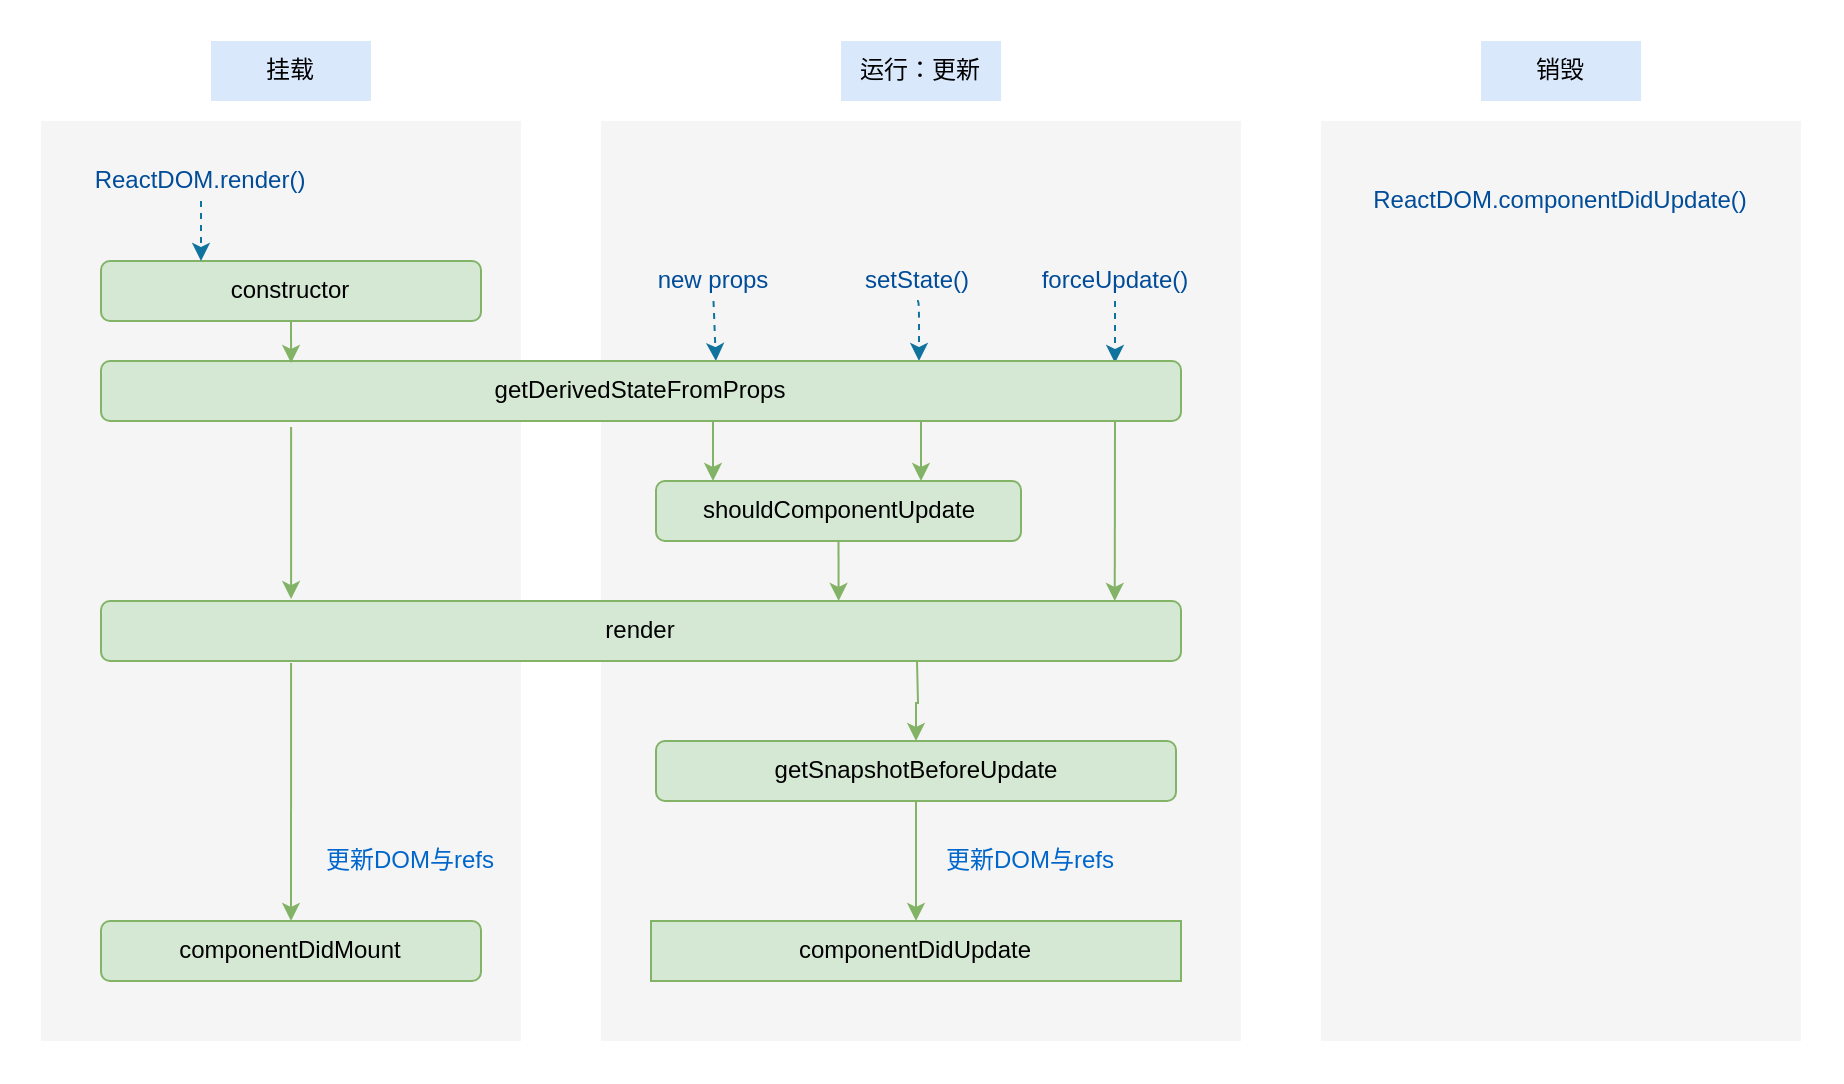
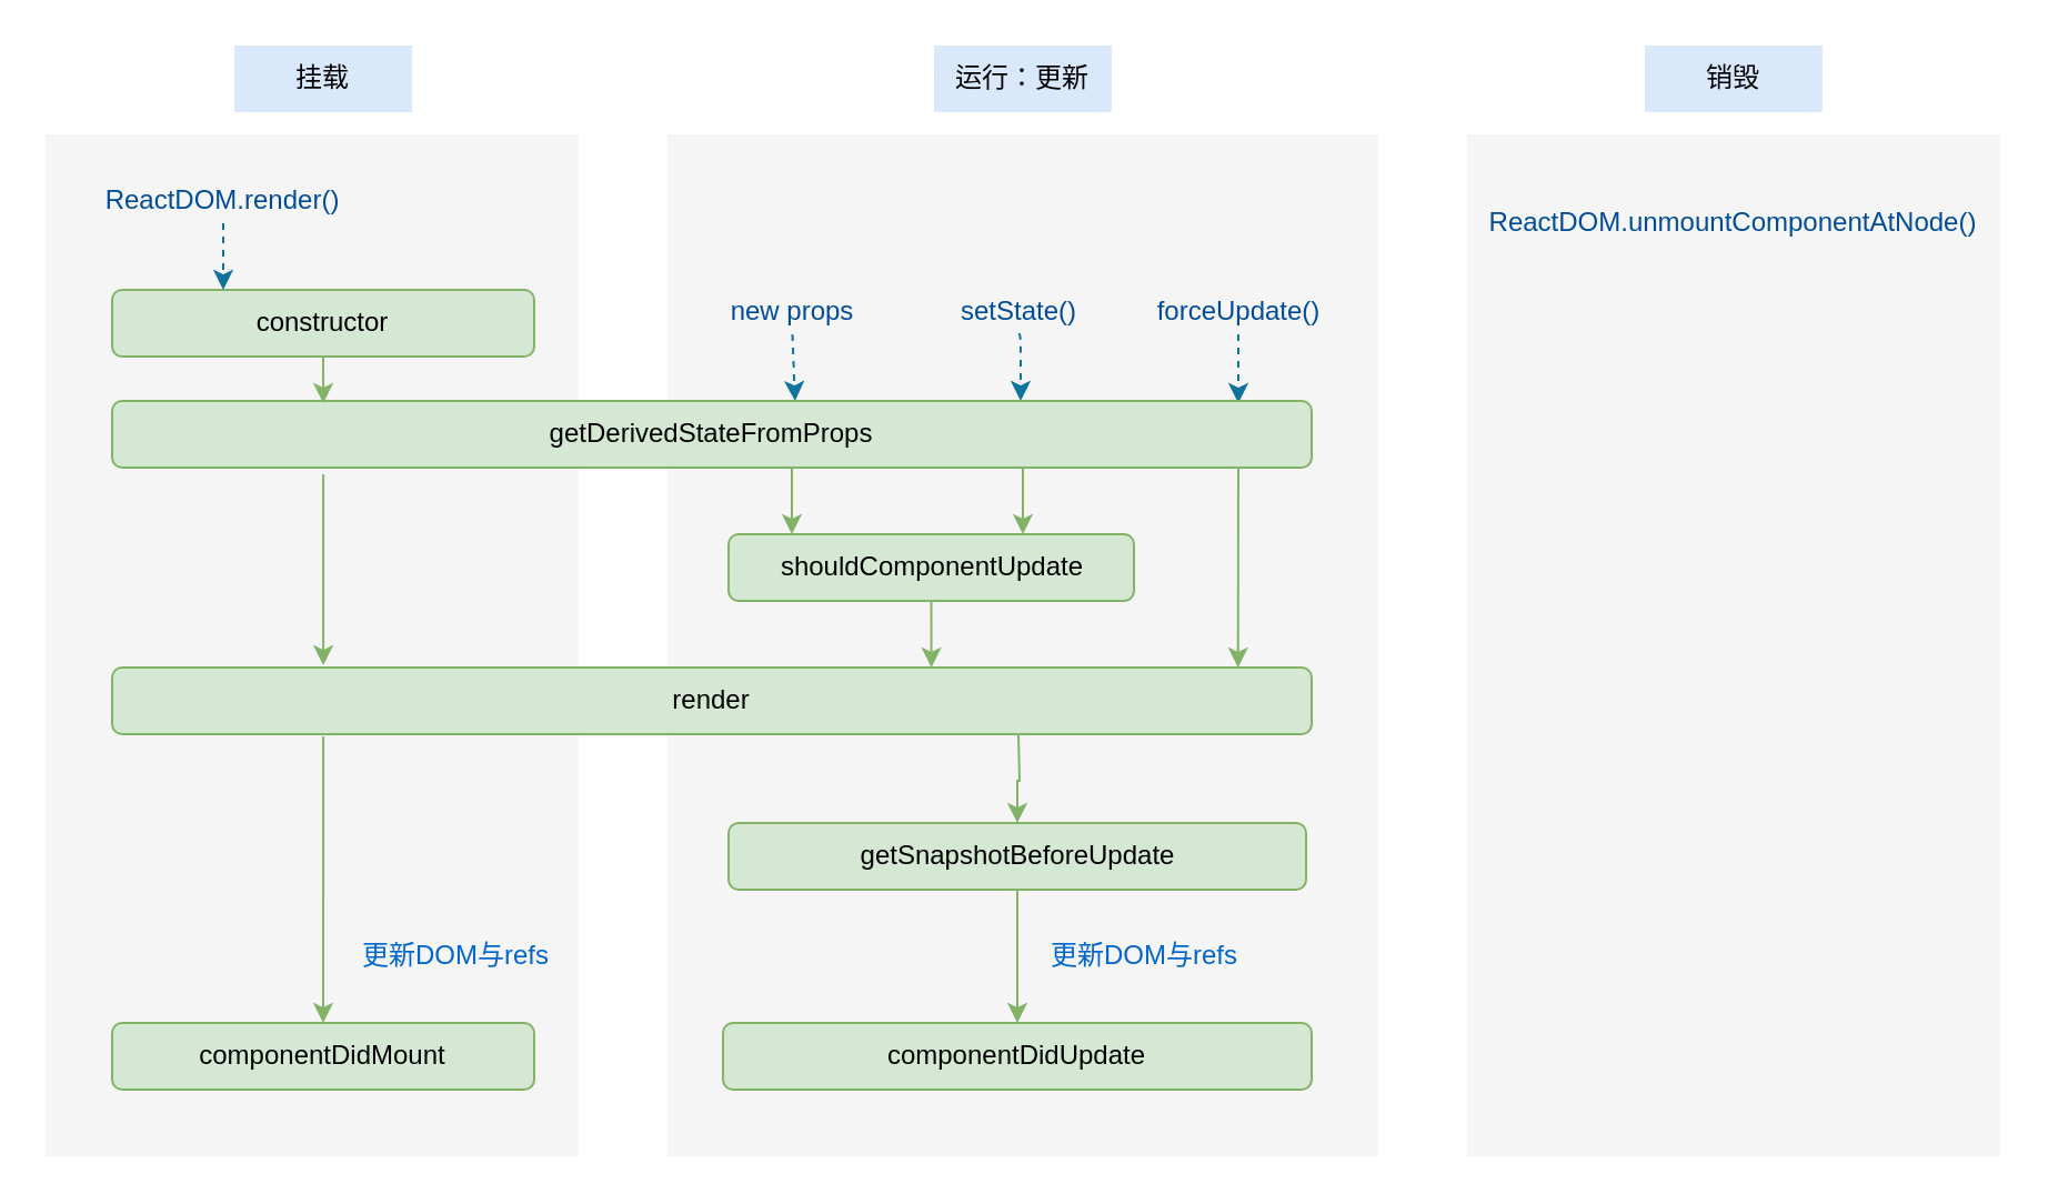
  <mxCell id="0" />
  <mxCell id="1" parent="0" />
  <mxCell id="2" value="" style="rounded=0;whiteSpace=wrap;html=1;fillColor=#f5f5f5;strokeColor=none;fontColor=#333333;dashed=1;dashPattern=1 2;" parent="1" vertex="1"><mxGeometry x="660" y="60" width="240" height="460" as="geometry" /></mxCell>
  <mxCell id="3" value="挂载" style="text;html=1;strokeColor=none;fillColor=#dae8fc;align=center;verticalAlign=middle;whiteSpace=wrap;rounded=0;" parent="1" vertex="1"><mxGeometry x="105" y="20" width="80" height="30" as="geometry" /></mxCell>
  <mxCell id="4" value="" style="rounded=0;whiteSpace=wrap;html=1;fillColor=#f5f5f5;strokeColor=none;fontColor=#333333;dashed=1;dashPattern=1 2;" parent="1" vertex="1"><mxGeometry x="20" y="60" width="240" height="460" as="geometry" /></mxCell>
  <mxCell id="5" value="constructor" style="rounded=1;whiteSpace=wrap;html=1;fillColor=#d5e8d4;strokeColor=#82b366;" parent="1" vertex="1"><mxGeometry x="50" y="130" width="190" height="30" as="geometry" /></mxCell>
  <mxCell id="6" value="" style="rounded=0;whiteSpace=wrap;html=1;fillColor=#f5f5f5;strokeColor=none;fontColor=#333333;dashed=1;dashPattern=1 2;" parent="1" vertex="1"><mxGeometry x="300" y="60" width="320" height="460" as="geometry" /></mxCell>
  <mxCell id="7" value="shouldComponentUpdate" style="rounded=1;whiteSpace=wrap;html=1;fillColor=#d5e8d4;strokeColor=#82b366;" parent="1" vertex="1"><mxGeometry x="327.5" y="240" width="182.5" height="30" as="geometry" /></mxCell>
  <mxCell id="8" style="edgeStyle=orthogonalEdgeStyle;rounded=0;orthogonalLoop=1;jettySize=auto;html=1;entryX=0.5;entryY=0;entryDx=0;entryDy=0;fontColor=#004C99;fillColor=#d5e8d4;strokeColor=#82b366;" parent="1" target="14" edge="1"><mxGeometry relative="1" as="geometry"><mxPoint x="458" y="330" as="sourcePoint" /></mxGeometry></mxCell>
  <mxCell id="9" value="componentDidMount" style="rounded=1;whiteSpace=wrap;html=1;fillColor=#d5e8d4;strokeColor=#82b366;" parent="1" vertex="1"><mxGeometry x="50" y="460" width="190" height="30" as="geometry" /></mxCell>
- <mxCell id="10" value="componentDidUpdate" style="whiteSpace=wrap;html=1;fillColor=#d5e8d4;strokeColor=#82b366;rounded=0;" parent="1" vertex="1"><mxGeometry x="325" y="460" width="265" height="30" as="geometry" /></mxCell>
+ <mxCell id="10" value="componentDidUpdate" style="rounded=1;whiteSpace=wrap;html=1;fillColor=#d5e8d4;strokeColor=#82b366;" parent="1" vertex="1"><mxGeometry x="325" y="460" width="265" height="30" as="geometry" /></mxCell>
  <mxCell id="11" style="edgeStyle=orthogonalEdgeStyle;rounded=0;orthogonalLoop=1;jettySize=auto;html=1;fillColor=#d5e8d4;strokeColor=#82b366;entryX=0.5;entryY=0;entryDx=0;entryDy=0;exitX=0.176;exitY=1.033;exitDx=0;exitDy=0;exitPerimeter=0;" parent="1" source="12" target="9" edge="1"><mxGeometry relative="1" as="geometry"><mxPoint x="145" y="410" as="targetPoint" /></mxGeometry></mxCell>
  <mxCell id="12" value="render" style="rounded=1;whiteSpace=wrap;html=1;fillColor=#d5e8d4;strokeColor=#82b366;" parent="1" vertex="1"><mxGeometry x="50" y="300" width="540" height="30" as="geometry" /></mxCell>
  <mxCell id="13" style="edgeStyle=orthogonalEdgeStyle;rounded=0;orthogonalLoop=1;jettySize=auto;html=1;fontColor=#004C99;fillColor=#d5e8d4;strokeColor=#82b366;" parent="1" source="14" target="10" edge="1"><mxGeometry relative="1" as="geometry" /></mxCell>
  <mxCell id="14" value="getSnapshotBeforeUpdate" style="rounded=1;whiteSpace=wrap;html=1;fillColor=#d5e8d4;strokeColor=#82b366;" parent="1" vertex="1"><mxGeometry x="327.5" y="370" width="260" height="30" as="geometry" /></mxCell>
  <mxCell id="15" value="运行：更新" style="text;html=1;strokeColor=none;fillColor=#dae8fc;align=center;verticalAlign=middle;whiteSpace=wrap;rounded=0;" parent="1" vertex="1"><mxGeometry x="420" y="20" width="80" height="30" as="geometry" /></mxCell>
  <mxCell id="16" value="销毁" style="text;html=1;strokeColor=none;fillColor=#dae8fc;align=center;verticalAlign=middle;whiteSpace=wrap;rounded=0;" parent="1" vertex="1"><mxGeometry x="740" y="20" width="80" height="30" as="geometry" /></mxCell>
  <mxCell id="17" value="ReactDOM.render()" style="text;html=1;strokeColor=none;fillColor=none;align=center;verticalAlign=middle;whiteSpace=wrap;rounded=0;fontColor=#004C99;" parent="1" vertex="1"><mxGeometry x="50" y="80" width="100" height="20" as="geometry" /></mxCell>
  <mxCell id="18" value="new props" style="text;html=1;strokeColor=none;fillColor=none;align=center;verticalAlign=middle;whiteSpace=wrap;rounded=0;fontColor=#004C99;" parent="1" vertex="1"><mxGeometry x="323.75" y="130" width="65" height="20" as="geometry" /></mxCell>
  <mxCell id="19" value="" style="endArrow=classic;html=1;fontColor=#004C99;exitX=0.5;exitY=1;exitDx=0;exitDy=0;entryX=0.25;entryY=0;entryDx=0;entryDy=0;fillColor=#b1ddf0;strokeColor=#10739e;rounded=1;dashed=1;" parent="1" source="17" edge="1"><mxGeometry width="50" height="50" relative="1" as="geometry"><mxPoint x="200" y="120" as="sourcePoint" /><mxPoint x="100" y="130" as="targetPoint" /></mxGeometry></mxCell>
- <mxCell id="20" value="ReactDOM.componentDidUpdate()" style="text;html=1;strokeColor=none;fillColor=none;align=center;verticalAlign=middle;whiteSpace=wrap;rounded=0;fontColor=#004C99;" parent="1" vertex="1"><mxGeometry x="670" y="90" width="220" height="20" as="geometry" /></mxCell>
+ <mxCell id="20" value="ReactDOM.unmountComponentAtNode()" style="text;html=1;strokeColor=none;fillColor=none;align=center;verticalAlign=middle;whiteSpace=wrap;rounded=0;fontColor=#004C99;" parent="1" vertex="1"><mxGeometry x="670" y="90" width="220" height="20" as="geometry" /></mxCell>
  <mxCell id="21" style="edgeStyle=orthogonalEdgeStyle;rounded=1;orthogonalLoop=1;jettySize=auto;html=1;entryX=0.5;entryY=0;entryDx=0;entryDy=0;fontColor=#004C99;fillColor=#b1ddf0;strokeColor=#10739e;dashed=1;" parent="1" edge="1"><mxGeometry relative="1" as="geometry"><mxPoint x="459" y="180" as="targetPoint" /><mxPoint x="458" y="150" as="sourcePoint" /></mxGeometry></mxCell>
  <mxCell id="22" value="setState()" style="text;html=1;strokeColor=none;fillColor=none;align=center;verticalAlign=middle;whiteSpace=wrap;rounded=0;fontColor=#004C99;" parent="1" vertex="1"><mxGeometry x="426.25" y="130" width="65" height="20" as="geometry" /></mxCell>
  <mxCell id="23" value="forceUpdate()" style="text;html=1;strokeColor=none;fillColor=none;align=center;verticalAlign=middle;whiteSpace=wrap;rounded=0;fontColor=#004C99;" parent="1" vertex="1"><mxGeometry x="524.75" y="130" width="65" height="20" as="geometry" /></mxCell>
  <mxCell id="24" value="" style="endArrow=classic;html=1;exitX=0.5;exitY=1;exitDx=0;exitDy=0;entryX=0.113;entryY=0;entryDx=0;entryDy=0;entryPerimeter=0;fillColor=#b1ddf0;strokeColor=#10739e;rounded=1;dashed=1;" parent="1" source="18" edge="1"><mxGeometry width="50" height="50" relative="1" as="geometry"><mxPoint x="378.75" y="90" as="sourcePoint" /><mxPoint x="357.445" y="180" as="targetPoint" /></mxGeometry></mxCell>
  <mxCell id="25" value="" style="endArrow=classic;html=1;fillColor=#b1ddf0;strokeColor=#10739e;rounded=1;dashed=1;" parent="1" edge="1"><mxGeometry width="50" height="50" relative="1" as="geometry"><mxPoint x="557" y="150" as="sourcePoint" /><mxPoint x="557" y="181" as="targetPoint" /></mxGeometry></mxCell>
  <mxCell id="26" style="edgeStyle=orthogonalEdgeStyle;rounded=0;orthogonalLoop=1;jettySize=auto;html=1;entryX=0.176;entryY=-0.033;entryDx=0;entryDy=0;fillColor=#d5e8d4;strokeColor=#82b366;exitX=0.176;exitY=1.1;exitDx=0;exitDy=0;exitPerimeter=0;entryPerimeter=0;" parent="1" source="27" target="12" edge="1"><mxGeometry relative="1" as="geometry" /></mxCell>
  <mxCell id="27" value="getDerivedStateFromProps" style="rounded=1;whiteSpace=wrap;html=1;fillColor=#d5e8d4;strokeColor=#82b366;" parent="1" vertex="1"><mxGeometry x="50" y="180" width="540" height="30" as="geometry" /></mxCell>
  <mxCell id="28" value="" style="endArrow=classic;html=1;fillColor=#d5e8d4;strokeColor=#82b366;" parent="1" edge="1"><mxGeometry width="50" height="50" relative="1" as="geometry"><mxPoint x="356" y="210" as="sourcePoint" /><mxPoint x="356" y="240" as="targetPoint" /></mxGeometry></mxCell>
  <mxCell id="29" value="" style="endArrow=classic;html=1;exitX=0.5;exitY=1;exitDx=0;exitDy=0;fillColor=#d5e8d4;strokeColor=#82b366;" parent="1" edge="1"><mxGeometry width="50" height="50" relative="1" as="geometry"><mxPoint x="460" y="210" as="sourcePoint" /><mxPoint x="460" y="240" as="targetPoint" /></mxGeometry></mxCell>
  <mxCell id="30" value="" style="endArrow=classic;html=1;entryX=0.875;entryY=0;entryDx=0;entryDy=0;entryPerimeter=0;fillColor=#d5e8d4;strokeColor=#82b366;" parent="1" edge="1"><mxGeometry width="50" height="50" relative="1" as="geometry"><mxPoint x="557" y="210" as="sourcePoint" /><mxPoint x="556.875" y="300" as="targetPoint" /></mxGeometry></mxCell>
  <mxCell id="31" value="" style="endArrow=classic;html=1;exitX=0.5;exitY=1;exitDx=0;exitDy=0;entryX=0.354;entryY=0;entryDx=0;entryDy=0;entryPerimeter=0;fillColor=#d5e8d4;strokeColor=#82b366;" parent="1" source="7" edge="1"><mxGeometry width="50" height="50" relative="1" as="geometry"><mxPoint x="400" y="340" as="sourcePoint" /><mxPoint x="418.81" y="300" as="targetPoint" /></mxGeometry></mxCell>
  <mxCell id="32" value="更新DOM与refs" style="text;html=1;strokeColor=none;fillColor=none;align=center;verticalAlign=middle;whiteSpace=wrap;rounded=0;fontColor=#0066CC;" parent="1" vertex="1"><mxGeometry x="160" y="420" width="90" height="20" as="geometry" /></mxCell>
  <mxCell id="33" value="更新DOM与refs" style="text;html=1;strokeColor=none;fillColor=none;align=center;verticalAlign=middle;whiteSpace=wrap;rounded=0;fontColor=#0066CC;" parent="1" vertex="1"><mxGeometry x="470" y="420" width="90" height="20" as="geometry" /></mxCell>
  <mxCell id="34" value="" style="endArrow=classic;html=1;exitX=0.5;exitY=1;exitDx=0;exitDy=0;entryX=0.176;entryY=0.033;entryDx=0;entryDy=0;entryPerimeter=0;fillColor=#d5e8d4;strokeColor=#82b366;" edge="1" parent="1" source="5" target="27"><mxGeometry width="50" height="50" relative="1" as="geometry"><mxPoint x="230" y="220" as="sourcePoint" /><mxPoint x="280" y="170" as="targetPoint" /></mxGeometry></mxCell>
